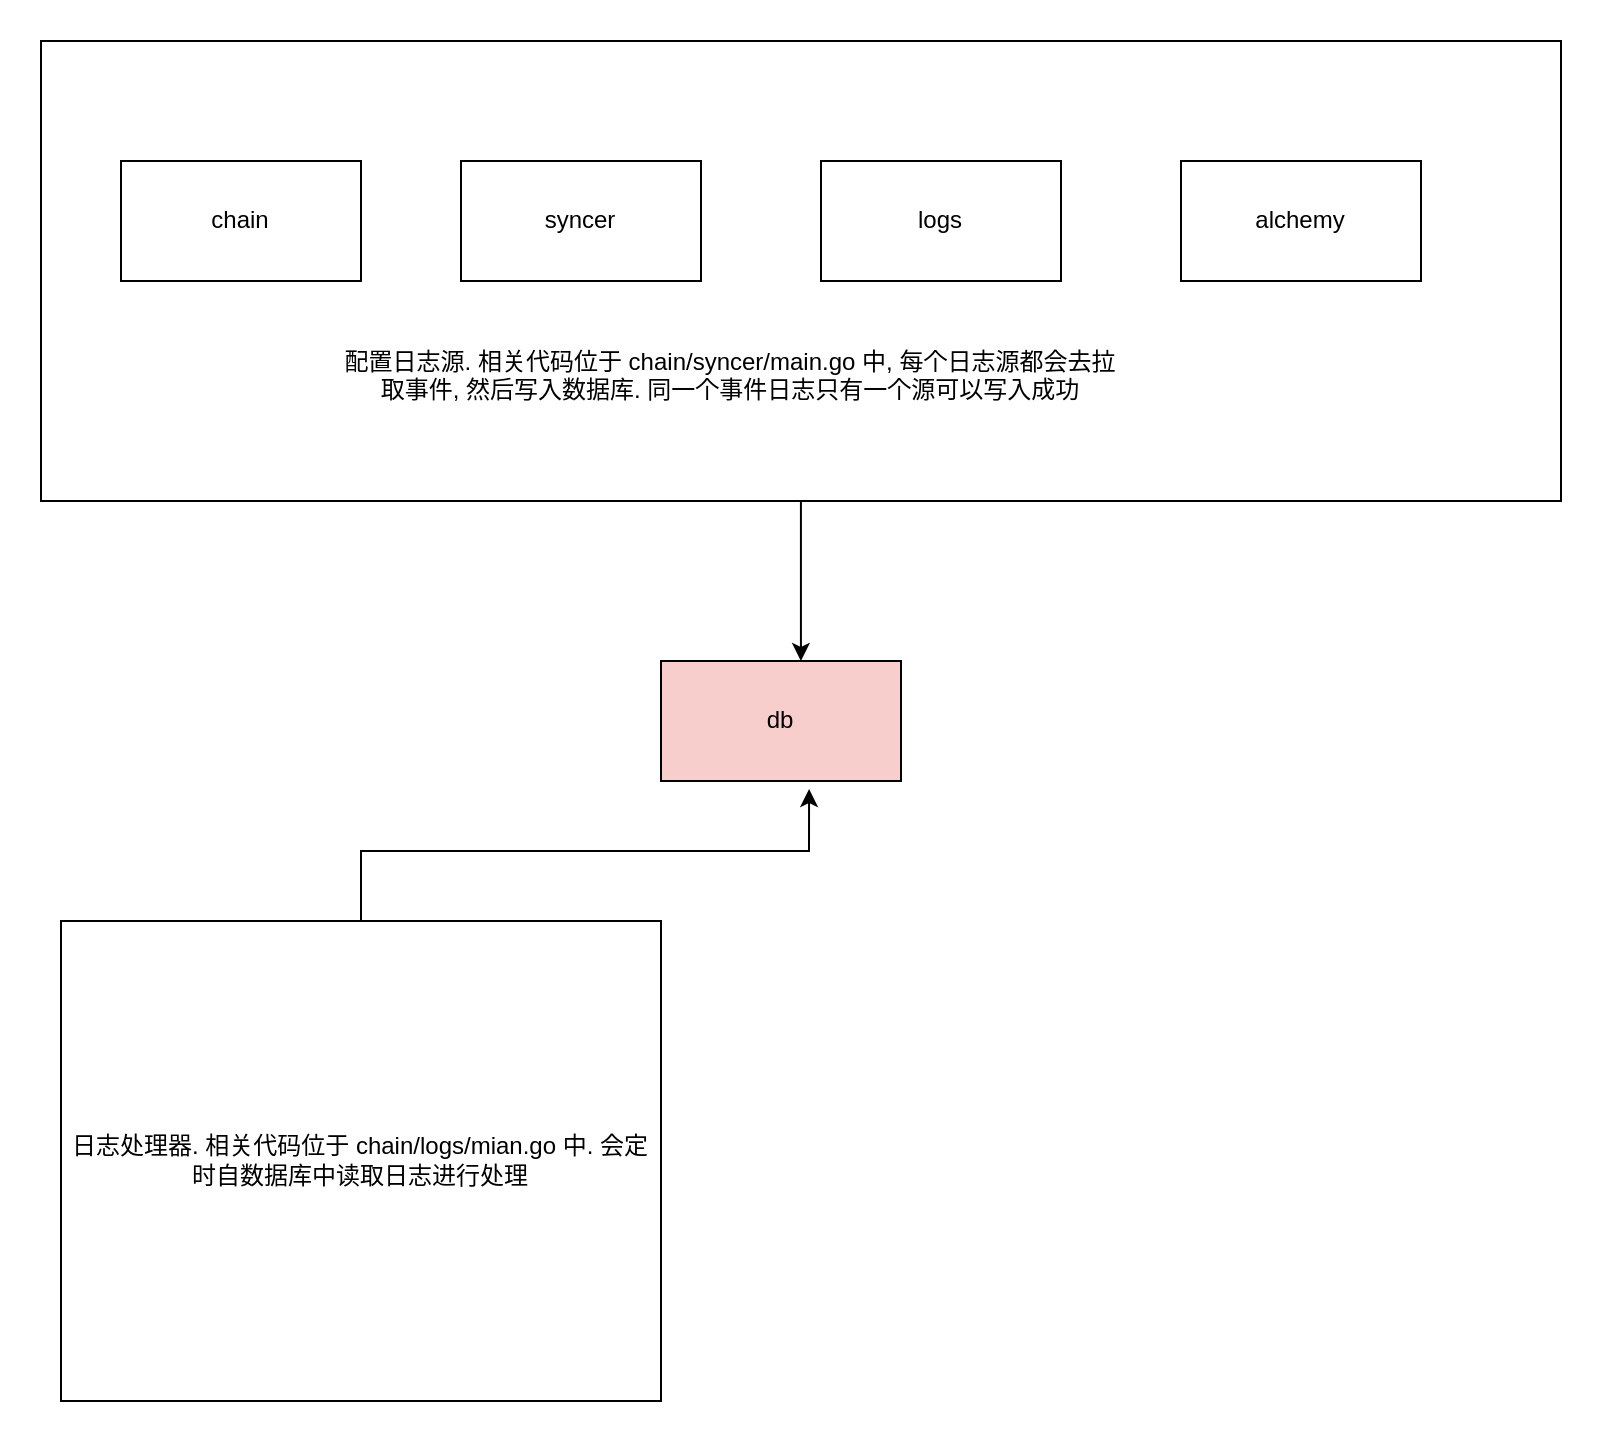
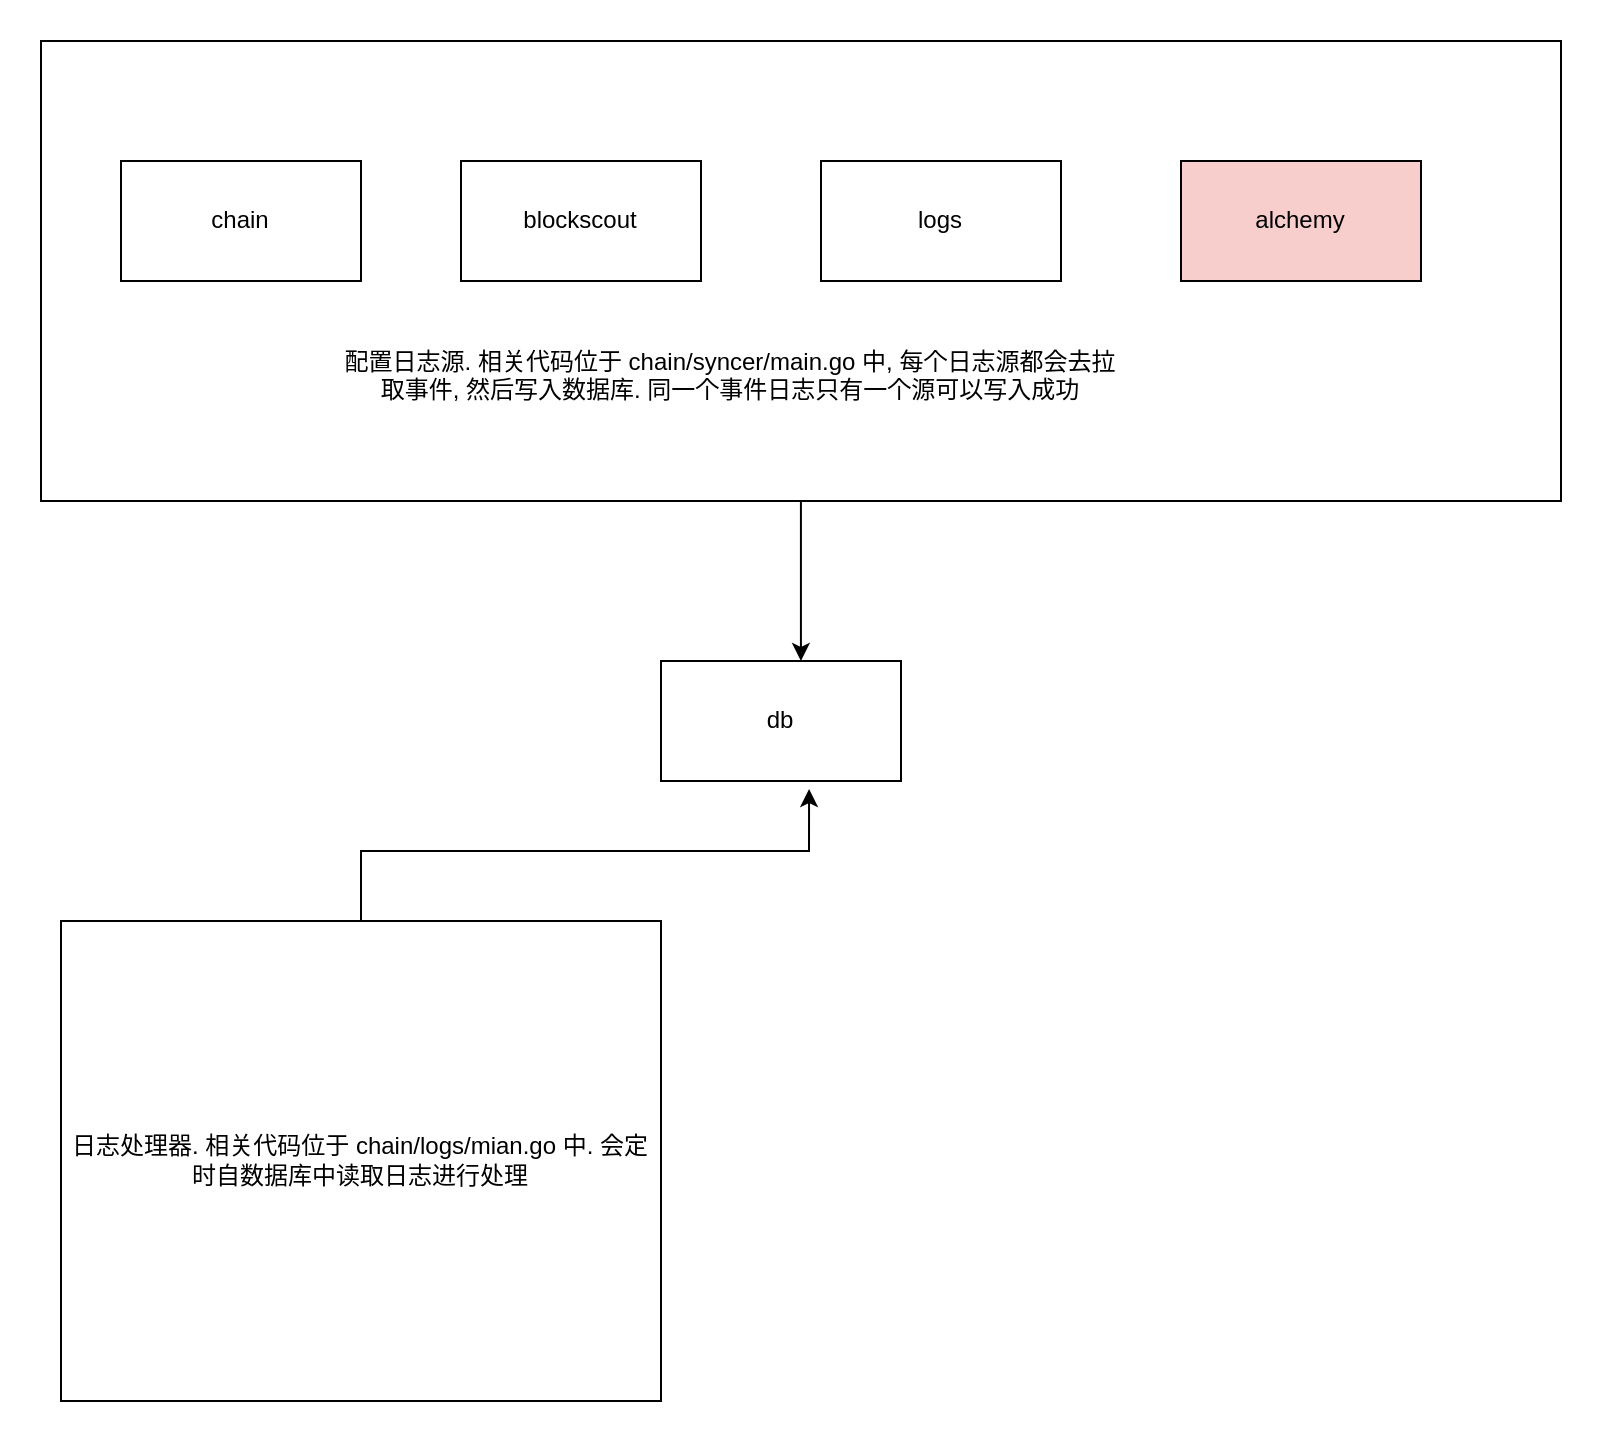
  <mxCell id="0" />
  <mxCell id="1" parent="0" />
  <mxCell id="2" value="" style="rounded=0;whiteSpace=wrap;html=1;" vertex="1" parent="1"><mxGeometry x="20" y="20" width="760" height="230" as="geometry" /></mxCell>
  <mxCell id="3" value="chain" style="rounded=0;whiteSpace=wrap;html=1;" vertex="1" parent="1"><mxGeometry x="60" y="80" width="120" height="60" as="geometry" /></mxCell>
- <mxCell id="4" value="syncer" style="rounded=0;whiteSpace=wrap;html=1;" vertex="1" parent="1"><mxGeometry x="230" y="80" width="120" height="60" as="geometry" /></mxCell>
+ <mxCell id="4" value="blockscout" style="rounded=0;whiteSpace=wrap;html=1;" vertex="1" parent="1"><mxGeometry x="230" y="80" width="120" height="60" as="geometry" /></mxCell>
  <mxCell id="5" value="logs" style="rounded=0;whiteSpace=wrap;html=1;" vertex="1" parent="1"><mxGeometry x="410" y="80" width="120" height="60" as="geometry" /></mxCell>
- <mxCell id="6" value="alchemy" style="rounded=0;whiteSpace=wrap;html=1;" vertex="1" parent="1"><mxGeometry x="590" y="80" width="120" height="60" as="geometry" /></mxCell>
+ <mxCell id="6" value="alchemy" style="rounded=0;whiteSpace=wrap;html=1;fillColor=#f8cecc;" vertex="1" parent="1"><mxGeometry x="590" y="80" width="120" height="60" as="geometry" /></mxCell>
  <mxCell id="7" value="配置日志源. 相关代码位于&amp;nbsp;chain/syncer/main.go 中, 每个日志源都会去拉取事件, 然后写入数据库. 同一个事件日志只有一个源可以写入成功&lt;div&gt;&lt;br&gt;&lt;/div&gt;" style="text;html=1;align=center;verticalAlign=middle;whiteSpace=wrap;rounded=0;" vertex="1" parent="1"><mxGeometry x="170" y="180" width="390" height="30" as="geometry" /></mxCell>
- <mxCell id="8" value="db" style="rounded=0;whiteSpace=wrap;html=1;fillColor=#f8cecc;" vertex="1" parent="1"><mxGeometry x="330" y="330" width="120" height="60" as="geometry" /></mxCell>
+ <mxCell id="8" value="db" style="rounded=0;whiteSpace=wrap;html=1;" vertex="1" parent="1"><mxGeometry x="330" y="330" width="120" height="60" as="geometry" /></mxCell>
  <mxCell id="9" style="edgeStyle=orthogonalEdgeStyle;rounded=0;orthogonalLoop=1;jettySize=auto;html=1;entryX=0.583;entryY=0;entryDx=0;entryDy=0;entryPerimeter=0;" edge="1" parent="1" source="2" target="8"><mxGeometry relative="1" as="geometry" /></mxCell>
  <mxCell id="10" value="日志处理器. 相关代码位于 chain/logs/mian.go 中. 会定时自数据库中读取日志进行处理" style="rounded=0;whiteSpace=wrap;html=1;" vertex="1" parent="1"><mxGeometry x="30" y="460" width="300" height="240" as="geometry" /></mxCell>
  <mxCell id="11" style="edgeStyle=orthogonalEdgeStyle;rounded=0;orthogonalLoop=1;jettySize=auto;html=1;entryX=0.617;entryY=1.067;entryDx=0;entryDy=0;entryPerimeter=0;" edge="1" parent="1" source="10" target="8"><mxGeometry relative="1" as="geometry" /></mxCell>
